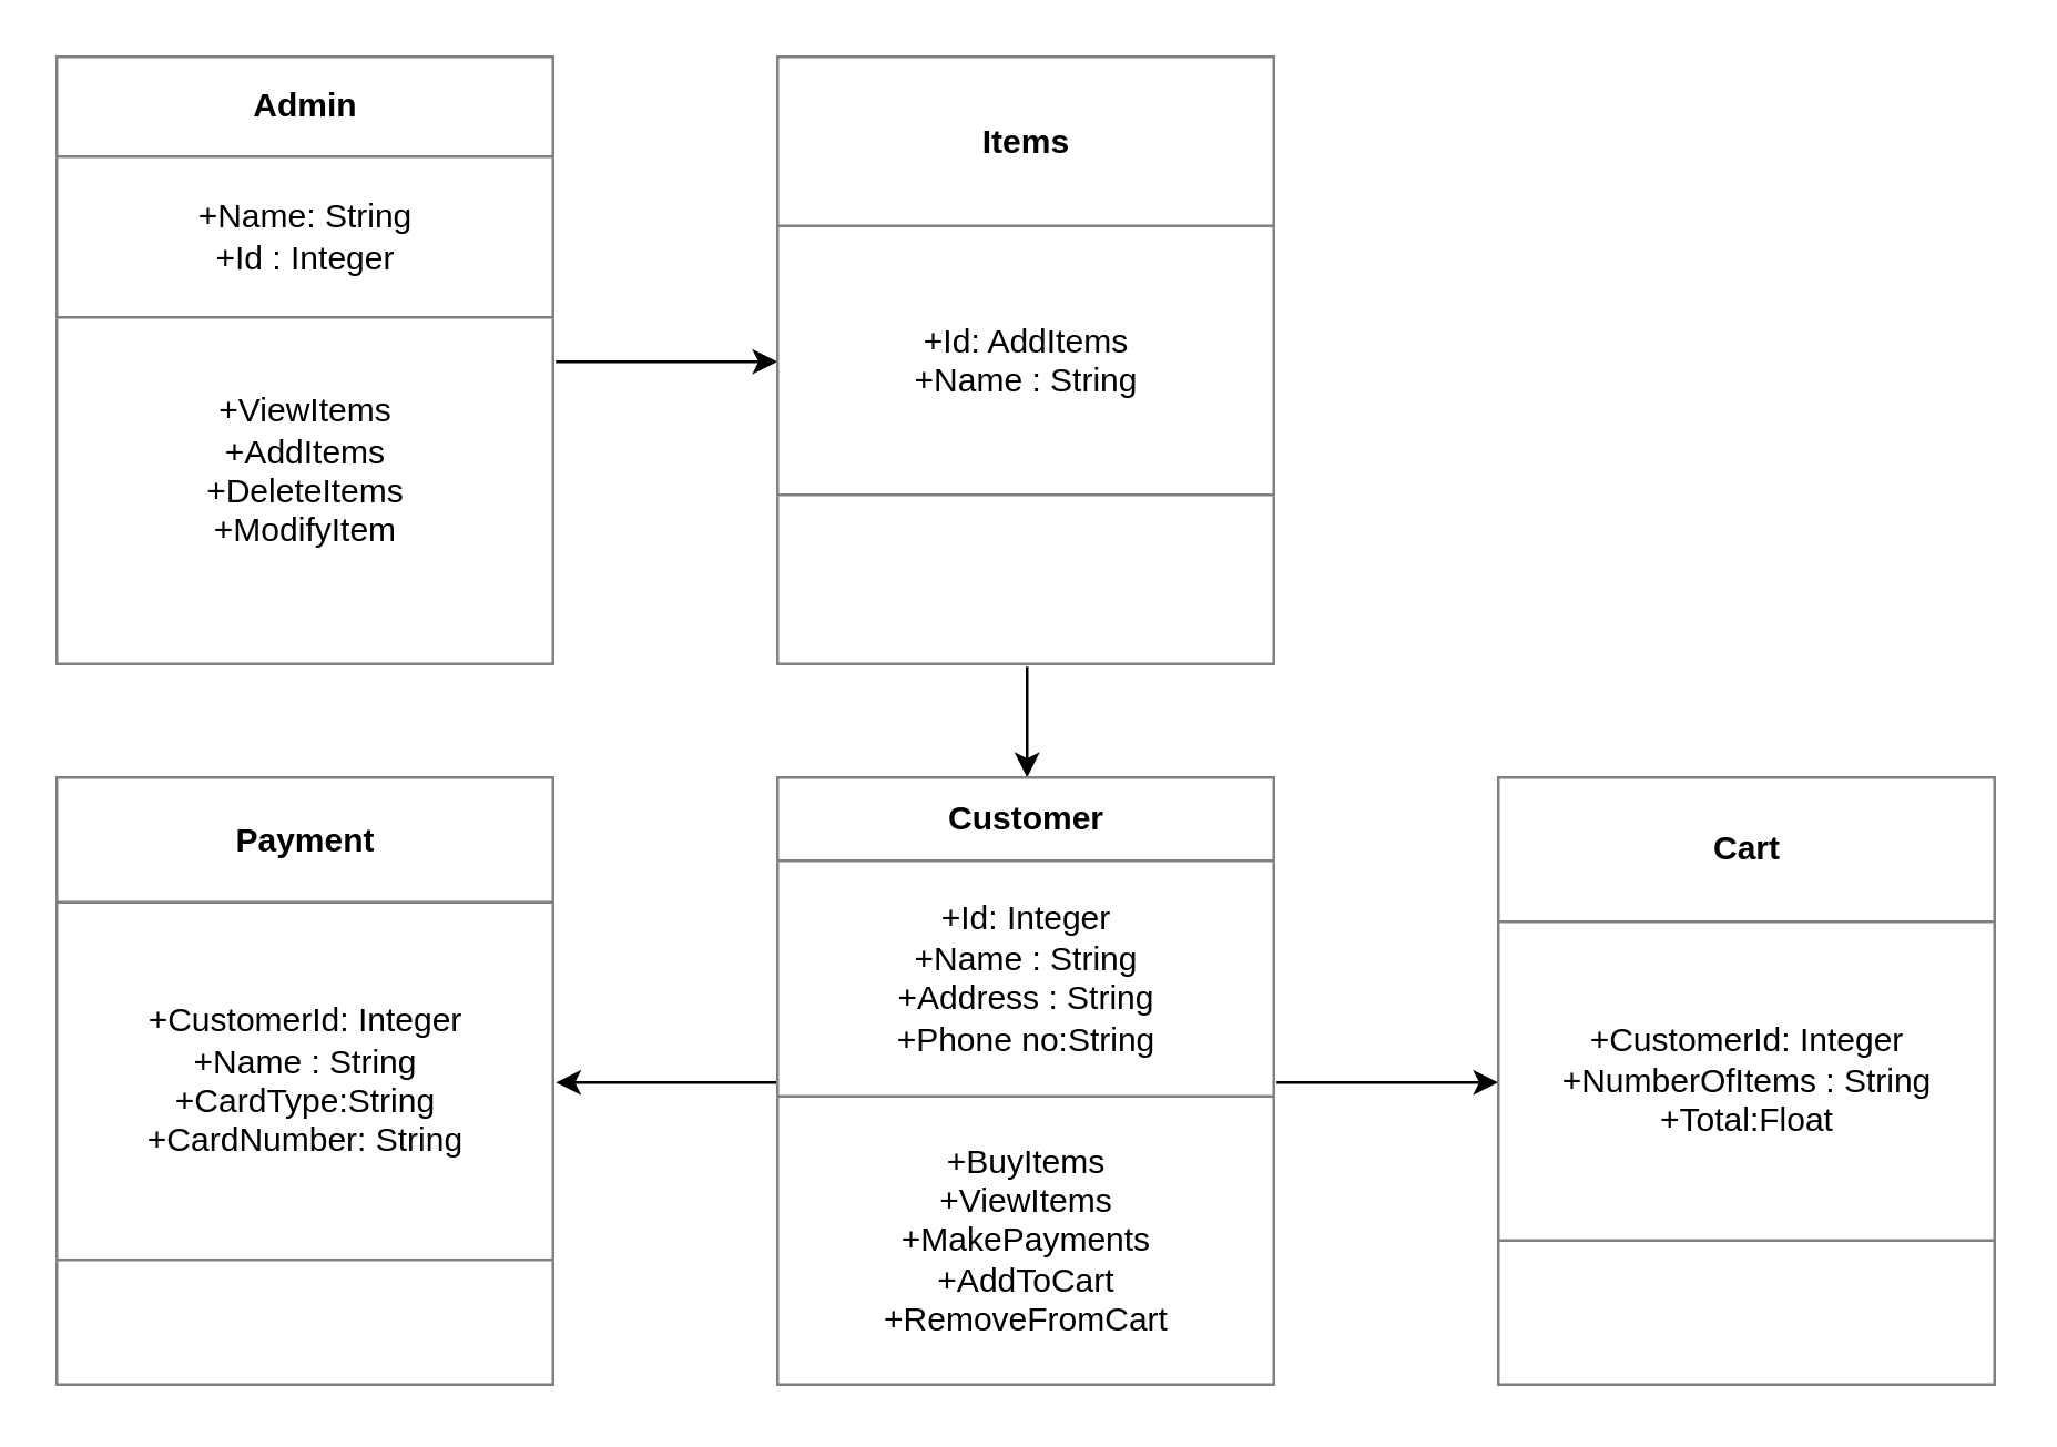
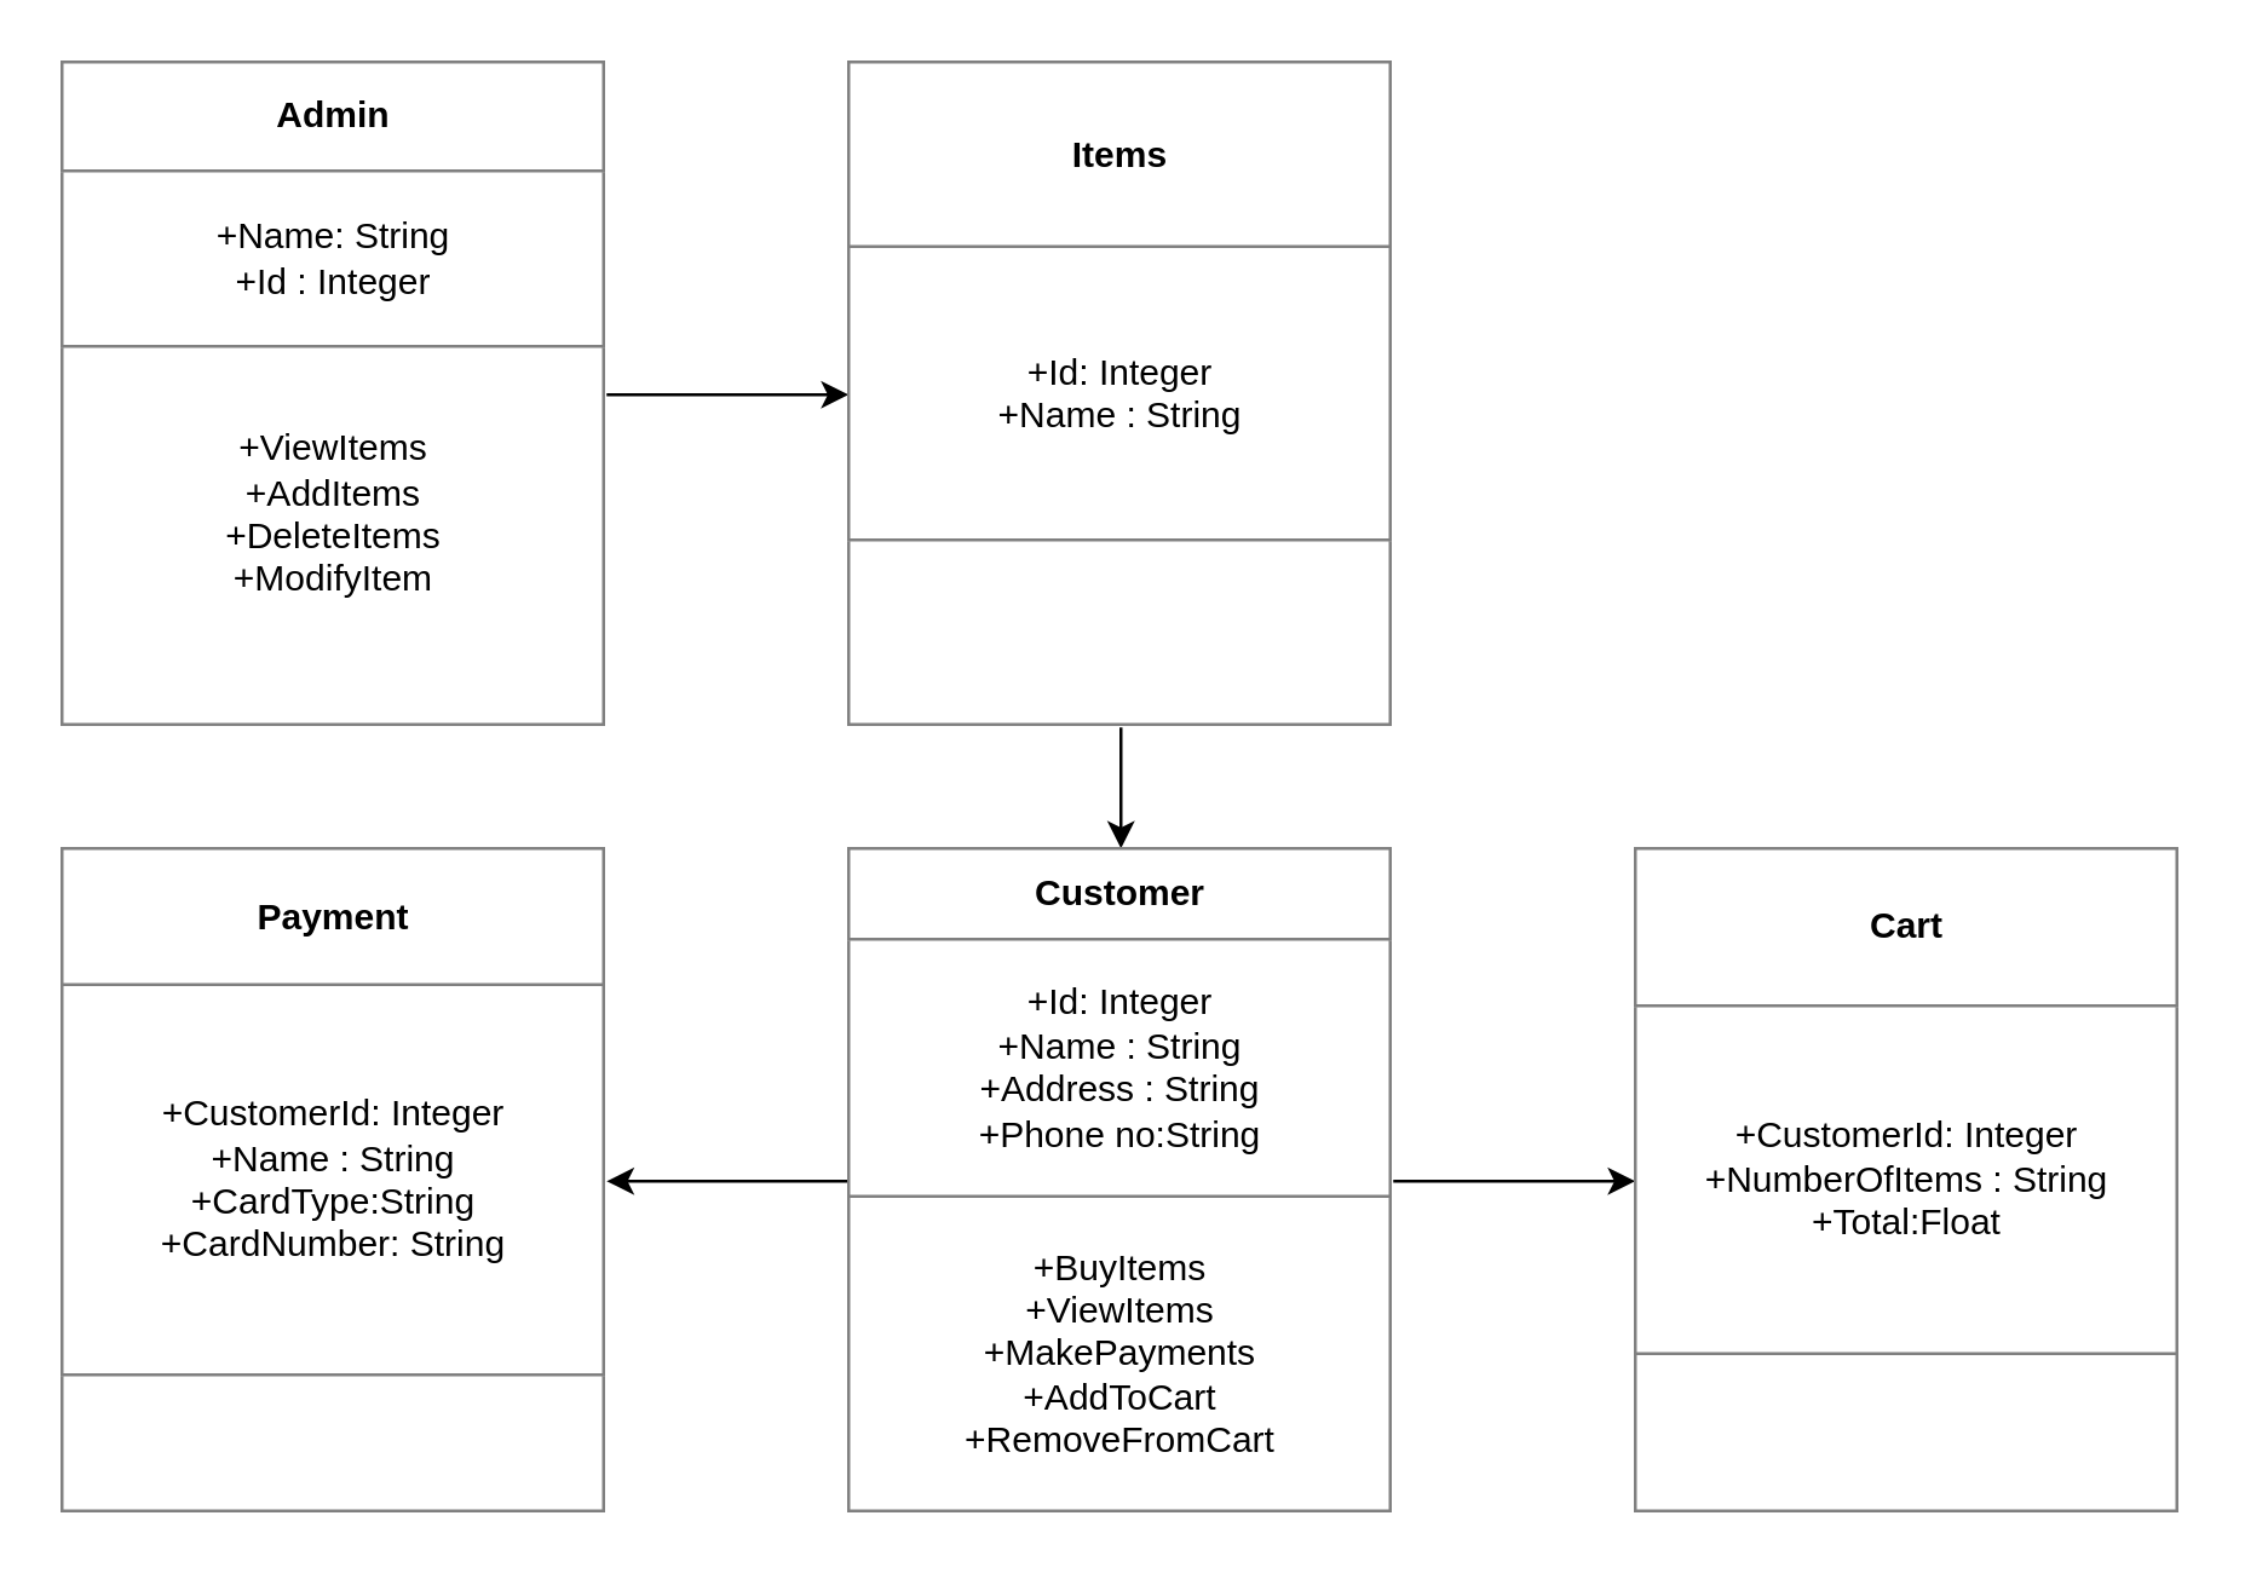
  <mxCell id="0" />
  <mxCell id="1" parent="0" />
  <mxCell id="2" value="" style="edgeStyle=orthogonalEdgeStyle;rounded=0;orthogonalLoop=1;jettySize=auto;html=1;" edge="1" parent="1" source="3" target="5"><mxGeometry relative="1" as="geometry" /></mxCell>
  <mxCell id="3" value="&lt;table border=&quot;1&quot; width=&quot;100%&quot; height=&quot;100%&quot; cellpadding=&quot;4&quot; style=&quot;width:100%;height:100%;border-collapse:collapse;&quot;&gt;&lt;tbody&gt;&lt;tr&gt;&lt;th align=&quot;center&quot;&gt;Admin&lt;/th&gt;&lt;/tr&gt;&lt;tr&gt;&lt;td align=&quot;center&quot;&gt;+Name: String&lt;br&gt;+Id : Integer&lt;/td&gt;&lt;/tr&gt;&lt;tr&gt;&lt;td align=&quot;center&quot;&gt;+ViewItems&lt;br&gt;+AddItems&lt;br&gt;+DeleteItems&lt;br&gt;+ModifyItem&lt;br&gt;&lt;br&gt;&lt;/td&gt;&lt;/tr&gt;&lt;/tbody&gt;&lt;/table&gt;" style="text;html=1;whiteSpace=wrap;strokeColor=none;fillColor=none;overflow=fill;" vertex="1" parent="1"><mxGeometry x="20" y="20" width="180" height="220" as="geometry" /></mxCell>
  <mxCell id="4" value="" style="edgeStyle=orthogonalEdgeStyle;rounded=0;orthogonalLoop=1;jettySize=auto;html=1;" edge="1" parent="1" source="5" target="8"><mxGeometry relative="1" as="geometry" /></mxCell>
- <mxCell id="5" value="&lt;table border=&quot;1&quot; width=&quot;100%&quot; height=&quot;100%&quot; cellpadding=&quot;4&quot; style=&quot;width:100%;height:100%;border-collapse:collapse;&quot;&gt;&lt;tbody&gt;&lt;tr&gt;&lt;th align=&quot;center&quot;&gt;Items&lt;/th&gt;&lt;/tr&gt;&lt;tr&gt;&lt;td align=&quot;center&quot;&gt;+Id: AddItems&lt;br&gt;+Name : String&lt;/td&gt;&lt;/tr&gt;&lt;tr&gt;&lt;td align=&quot;center&quot;&gt;&lt;br&gt;&lt;/td&gt;&lt;/tr&gt;&lt;/tbody&gt;&lt;/table&gt;" style="text;html=1;whiteSpace=wrap;strokeColor=none;fillColor=none;overflow=fill;" vertex="1" parent="1"><mxGeometry x="280" y="20" width="180" height="220" as="geometry" /></mxCell>
+ <mxCell id="5" value="&lt;table border=&quot;1&quot; width=&quot;100%&quot; height=&quot;100%&quot; cellpadding=&quot;4&quot; style=&quot;width:100%;height:100%;border-collapse:collapse;&quot;&gt;&lt;tbody&gt;&lt;tr&gt;&lt;th align=&quot;center&quot;&gt;Items&lt;/th&gt;&lt;/tr&gt;&lt;tr&gt;&lt;td align=&quot;center&quot;&gt;+Id: Integer&lt;br&gt;+Name : String&lt;/td&gt;&lt;/tr&gt;&lt;tr&gt;&lt;td align=&quot;center&quot;&gt;&lt;br&gt;&lt;/td&gt;&lt;/tr&gt;&lt;/tbody&gt;&lt;/table&gt;" style="text;html=1;whiteSpace=wrap;strokeColor=none;fillColor=none;overflow=fill;" vertex="1" parent="1"><mxGeometry x="280" y="20" width="180" height="220" as="geometry" /></mxCell>
  <mxCell id="6" value="" style="edgeStyle=orthogonalEdgeStyle;rounded=0;orthogonalLoop=1;jettySize=auto;html=1;" edge="1" parent="1" source="8" target="9"><mxGeometry relative="1" as="geometry" /></mxCell>
  <mxCell id="7" value="" style="edgeStyle=orthogonalEdgeStyle;rounded=0;orthogonalLoop=1;jettySize=auto;html=1;" edge="1" parent="1" source="8" target="10"><mxGeometry relative="1" as="geometry" /></mxCell>
  <mxCell id="8" value="&lt;table border=&quot;1&quot; width=&quot;100%&quot; height=&quot;100%&quot; cellpadding=&quot;4&quot; style=&quot;width:100%;height:100%;border-collapse:collapse;&quot;&gt;&lt;tbody&gt;&lt;tr&gt;&lt;th align=&quot;center&quot;&gt;Customer&lt;/th&gt;&lt;/tr&gt;&lt;tr&gt;&lt;td align=&quot;center&quot;&gt;+Id: Integer&lt;br&gt;+Name : String&lt;br&gt;+Address : String&lt;br&gt;+Phone no:String&lt;/td&gt;&lt;/tr&gt;&lt;tr&gt;&lt;td align=&quot;center&quot;&gt;+BuyItems&lt;br&gt;+ViewItems&lt;br&gt;+MakePayments&lt;br&gt;+AddToCart&lt;br&gt;+RemoveFromCart&lt;/td&gt;&lt;/tr&gt;&lt;/tbody&gt;&lt;/table&gt;" style="text;html=1;whiteSpace=wrap;strokeColor=none;fillColor=none;overflow=fill;" vertex="1" parent="1"><mxGeometry x="280" y="280" width="180" height="220" as="geometry" /></mxCell>
  <mxCell id="9" value="&lt;table border=&quot;1&quot; width=&quot;100%&quot; height=&quot;100%&quot; cellpadding=&quot;4&quot; style=&quot;width:100%;height:100%;border-collapse:collapse;&quot;&gt;&lt;tbody&gt;&lt;tr&gt;&lt;th align=&quot;center&quot;&gt;Payment&lt;/th&gt;&lt;/tr&gt;&lt;tr&gt;&lt;td align=&quot;center&quot;&gt;+CustomerId: Integer&lt;br&gt;+Name : String&lt;br&gt;+CardType:String&lt;br&gt;+CardNumber: String&lt;/td&gt;&lt;/tr&gt;&lt;tr&gt;&lt;td align=&quot;center&quot;&gt;&lt;br&gt;&lt;/td&gt;&lt;/tr&gt;&lt;/tbody&gt;&lt;/table&gt;" style="text;html=1;whiteSpace=wrap;strokeColor=none;fillColor=none;overflow=fill;" vertex="1" parent="1"><mxGeometry x="20" y="280" width="180" height="220" as="geometry" /></mxCell>
  <mxCell id="10" value="&lt;table border=&quot;1&quot; width=&quot;100%&quot; height=&quot;100%&quot; cellpadding=&quot;4&quot; style=&quot;width:100%;height:100%;border-collapse:collapse;&quot;&gt;&lt;tbody&gt;&lt;tr&gt;&lt;th align=&quot;center&quot;&gt;Cart&lt;/th&gt;&lt;/tr&gt;&lt;tr&gt;&lt;td align=&quot;center&quot;&gt;+CustomerId: Integer&lt;br&gt;+NumberOfItems : String&lt;br&gt;+Total:Float&lt;br&gt;&lt;/td&gt;&lt;/tr&gt;&lt;tr&gt;&lt;td align=&quot;center&quot;&gt;&lt;br&gt;&lt;/td&gt;&lt;/tr&gt;&lt;/tbody&gt;&lt;/table&gt;" style="text;html=1;whiteSpace=wrap;strokeColor=none;fillColor=none;overflow=fill;" vertex="1" parent="1"><mxGeometry x="540" y="280" width="180" height="220" as="geometry" /></mxCell>
